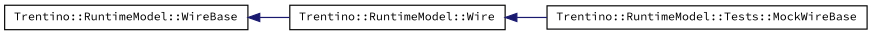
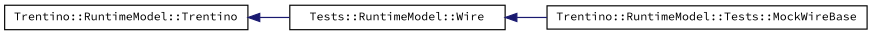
  digraph {
    fontname="Source Code Pro"
    rankdir=LR
    node [color=black fillcolor=white fontname="Source Code Pro" fontsize=10 shape=record style=filled]
    edge [color=midnightblue dir=back fontname="Source Code Pro" fontsize=10 labelfontname=Helvetica labelfontsize=10 style=solid]
-   n1 [height=0.2 label="Trentino::RuntimeModel::WireBase" width=0.4]
-   n2 [height=0.2 label="Trentino::RuntimeModel::Wire" width=0.4]
+   n1 [height=0.2 label="Trentino::RuntimeModel::Trentino" width=0.4]
+   n2 [height=0.2 label="Tests::RuntimeModel::Wire" width=0.4]
    n3 [height=0.2 label="Trentino::RuntimeModel::Tests::MockWireBase" width=0.4]
    n1 -> n2
    n2 -> n3
  }
